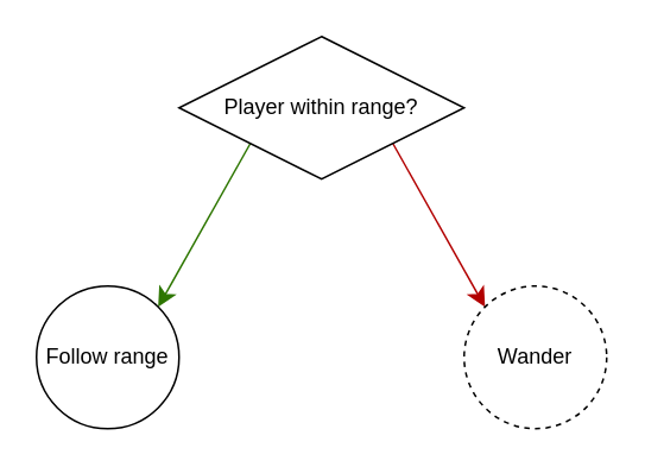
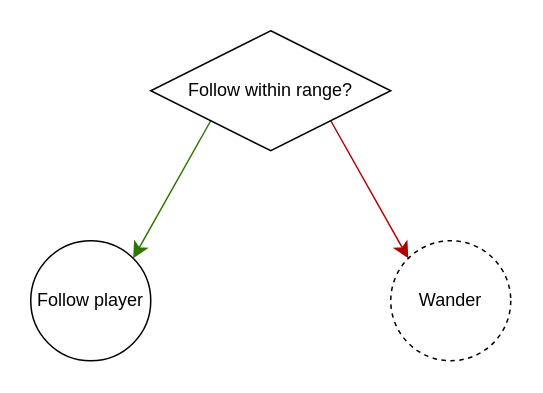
  <mxCell id="0" />
  <mxCell id="1" parent="0" />
  <mxCell id="2" style="edgeStyle=none;curved=1;rounded=0;orthogonalLoop=1;jettySize=auto;html=1;exitX=0.5;exitY=1;exitDx=0;exitDy=0;fontSize=12;startSize=8;endSize=8;" parent="1" edge="1"><mxGeometry relative="1" as="geometry"><mxPoint x="180" as="sourcePoint" y="80" /><mxPoint x="180" as="targetPoint" y="80" /></mxGeometry></mxCell>
  <mxCell id="3" value="" style="endArrow=classic;html=1;rounded=0;fontSize=12;startSize=8;endSize=8;curved=1;exitX=0;exitY=1;exitDx=0;exitDy=0;fillColor=#60a917;strokeColor=#2D7600;entryX=1;entryY=0;entryDx=0;entryDy=0;" parent="1" source="5" target="6" edge="1"><mxGeometry width="50" height="50" relative="1" as="geometry"><mxPoint x="120" as="sourcePoint" y="80" /><mxPoint x="80" y="170" as="targetPoint" /></mxGeometry></mxCell>
  <mxCell id="4" value="" style="endArrow=classic;html=1;rounded=0;fontSize=12;startSize=8;endSize=8;curved=1;exitX=1;exitY=1;exitDx=0;exitDy=0;fillColor=#e51400;strokeColor=#B20000;entryX=0;entryY=0;entryDx=0;entryDy=0;" parent="1" source="5" target="7" edge="1"><mxGeometry width="50" height="50" relative="1" as="geometry"><mxPoint x="240" as="sourcePoint" y="80" /><mxPoint x="280" y="170" as="targetPoint" /></mxGeometry></mxCell>
- <mxCell id="5" value="Player within range?" style="rhombus;whiteSpace=wrap;html=1;" parent="1" vertex="1"><mxGeometry x="100" y="20" width="160" height="80" as="geometry" /></mxCell>
- <mxCell id="6" value="Follow range" style="ellipse;whiteSpace=wrap;html=1;aspect=fixed;" parent="1" vertex="1"><mxGeometry x="20" y="160" width="80" height="80" as="geometry" /></mxCell>
+ <mxCell id="5" value="Follow within range?" style="rhombus;whiteSpace=wrap;html=1;" parent="1" vertex="1"><mxGeometry x="100" y="20" width="160" height="80" as="geometry" /></mxCell>
+ <mxCell id="6" value="Follow player" style="ellipse;whiteSpace=wrap;html=1;aspect=fixed;" parent="1" vertex="1"><mxGeometry x="20" y="160" width="80" height="80" as="geometry" /></mxCell>
  <mxCell id="7" value="Wander" style="ellipse;whiteSpace=wrap;html=1;aspect=fixed;dashed=1;" parent="1" vertex="1"><mxGeometry x="260" y="160" width="80" height="80" as="geometry" /></mxCell>
